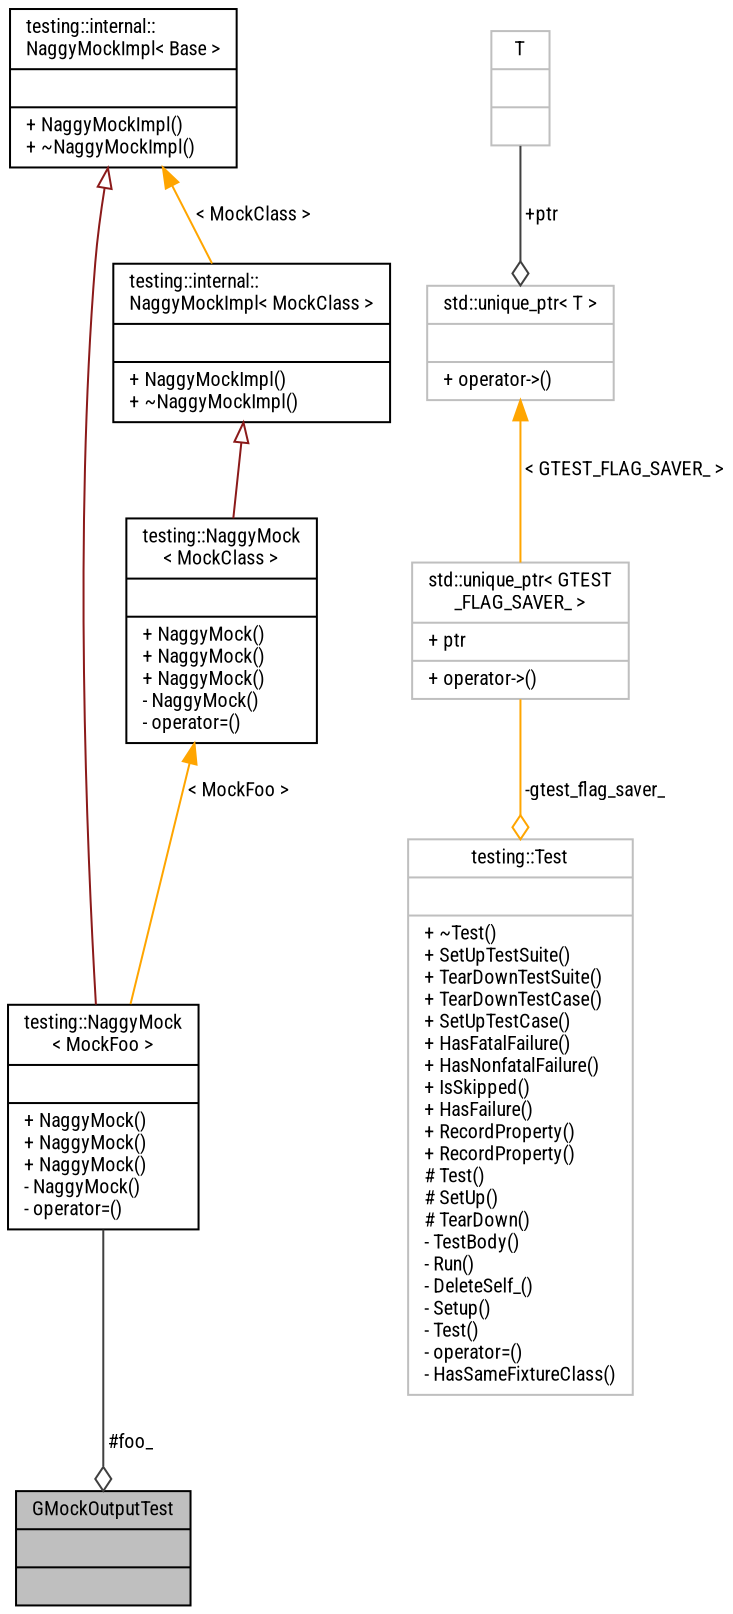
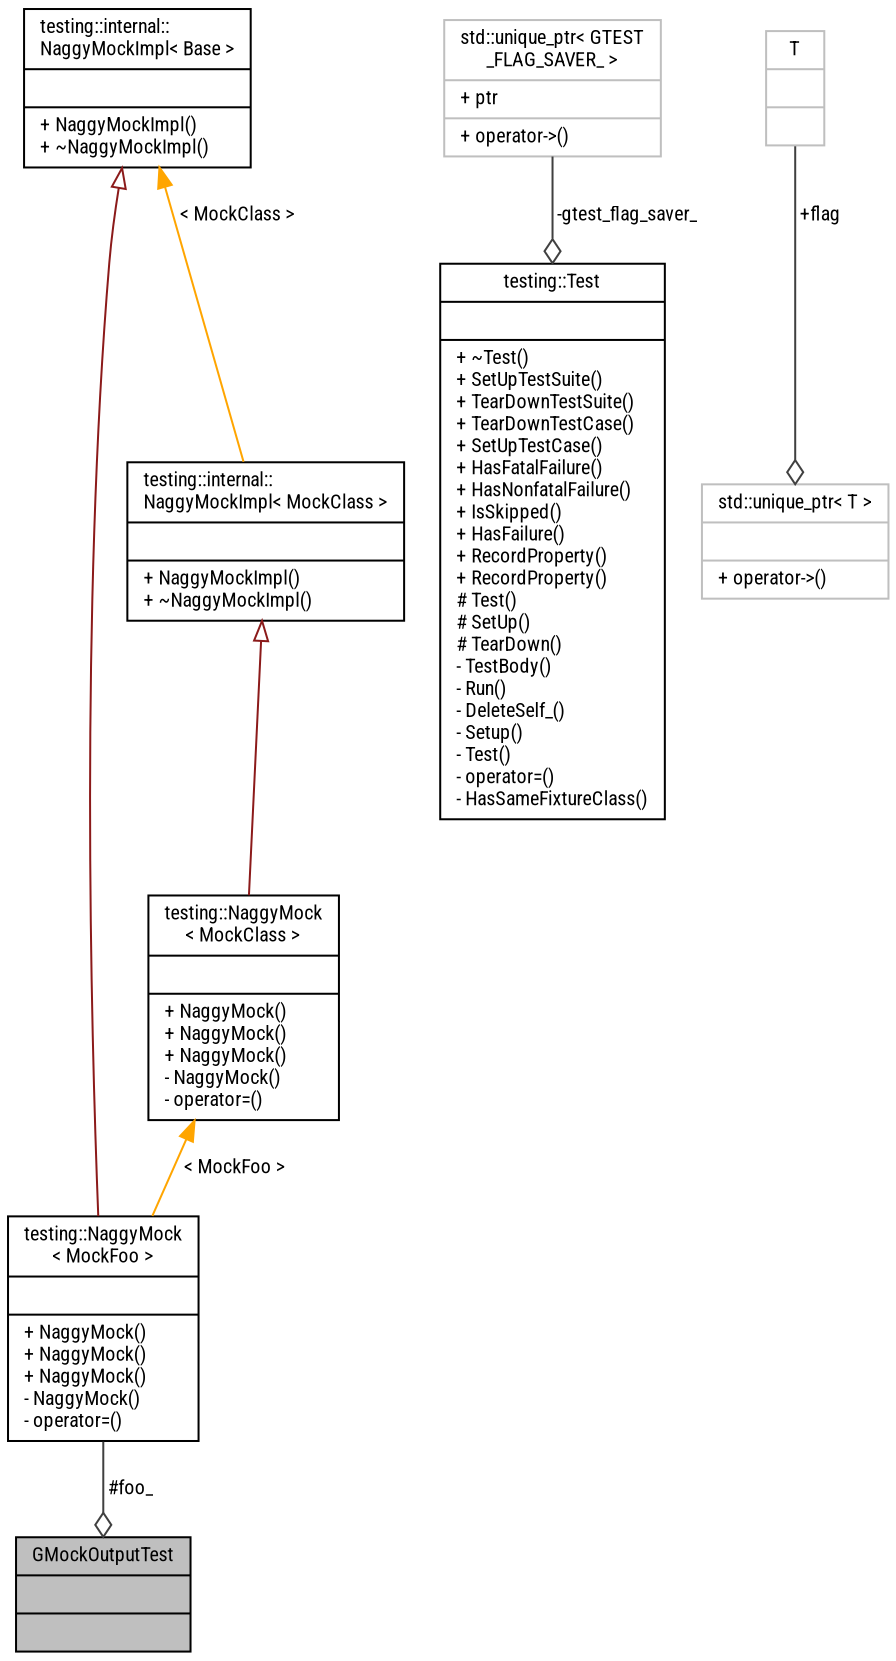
  digraph {
    fontname="Roboto Condensed"
    node [color=black fontname="Roboto Condensed" fontsize=10 shape=record]
    edge [color=grey25 fontname="Roboto Condensed" fontsize=10 labelfontname=Helvetica labelfontsize=10 style=solid dir=back]
    n1 [fillcolor=grey75 fontcolor=black height=0.2 label="{GMockOutputTest\n||}" style=filled width=0.4]
-   n2 [color=grey75 height=0.2 label="{testing::Test\n||+ ~Test()\l+ SetUpTestSuite()\l+ TearDownTestSuite()\l+ TearDownTestCase()\l+ SetUpTestCase()\l+ HasFatalFailure()\l+ HasNonfatalFailure()\l+ IsSkipped()\l+ HasFailure()\l+ RecordProperty()\l+ RecordProperty()\l# Test()\l# SetUp()\l# TearDown()\l- TestBody()\l- Run()\l- DeleteSelf_()\l- Setup()\l- Test()\l- operator=()\l- HasSameFixtureClass()\l}" width=0.4]
+   n2 [height=0.2 label="{testing::Test\n||+ ~Test()\l+ SetUpTestSuite()\l+ TearDownTestSuite()\l+ TearDownTestCase()\l+ SetUpTestCase()\l+ HasFatalFailure()\l+ HasNonfatalFailure()\l+ IsSkipped()\l+ HasFailure()\l+ RecordProperty()\l+ RecordProperty()\l# Test()\l# SetUp()\l# TearDown()\l- TestBody()\l- Run()\l- DeleteSelf_()\l- Setup()\l- Test()\l- operator=()\l- HasSameFixtureClass()\l}" width=0.4]
    n3 [color=grey75 height=0.2 label="{std::unique_ptr\< GTEST\l_FLAG_SAVER_ \>\n|+ ptr\l|+ operator-\>()\l}" width=0.4]
    n4 [color=grey75 height=0.2 label="{std::unique_ptr\< T \>\n||+ operator-\>()\l}" width=0.4]
    n5 [color=grey75 height=0.2 label="{T\n||}" width=0.4]
    n6 [height=0.2 label="{testing::NaggyMock\l\< MockFoo \>\n||+ NaggyMock()\l+ NaggyMock()\l+ NaggyMock()\l- NaggyMock()\l- operator=()\l}" width=0.4]
    n7 [height=0.2 label="{testing::internal::\lNaggyMockImpl\< Base \>\n||+ NaggyMockImpl()\l+ ~NaggyMockImpl()\l}" width=0.4]
    n8 [height=0.2 label="{testing::internal::\lNaggyMockImpl\< MockClass \>\n||+ NaggyMockImpl()\l+ ~NaggyMockImpl()\l}" width=0.4]
    n9 [height=0.2 label="{testing::NaggyMock\l\< MockClass \>\n||+ NaggyMock()\l+ NaggyMock()\l+ NaggyMock()\l- NaggyMock()\l- operator=()\l}" width=0.4]
-   n3 -> n2 [arrowhead=odiamond color=orange label=" -gtest_flag_saver_" dir=""]
-   n4 -> n3 [color=orange label=" \< GTEST_FLAG_SAVER_ \>"]
-   n5 -> n4 [arrowhead=odiamond label=" +ptr" dir=""]
+   n3 -> n2 [arrowhead=odiamond label=" -gtest_flag_saver_" dir=""]
+   n5 -> n4 [arrowhead=odiamond label=" +flag" dir=""]
    n6 -> n1 [arrowhead=odiamond label=" #foo_" dir=""]
    n7 -> n6 [arrowtail=onormal color=firebrick4]
    n7 -> n8 [color=orange label=" \< MockClass \>"]
    n8 -> n9 [arrowtail=onormal color=firebrick4]
    n9 -> n6 [color=orange label=" \< MockFoo \>"]
  }
